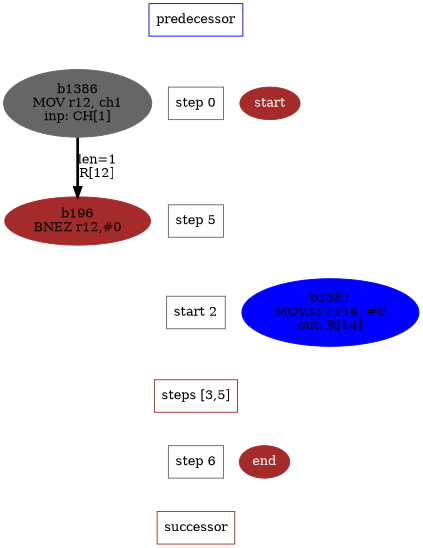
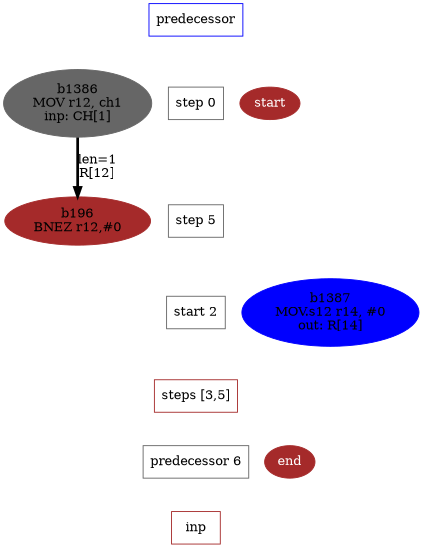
  digraph {
    fontname="DejaVu Serif"
    node [color=brown fontname="DejaVu Serif" shape=box]
    edge [fontname="DejaVu Serif" style=invis weight=9000]
    n1 [fontcolor=black label="b196\nBNEZ r12,#0" style=filled shape=""]
    n2 [color=gray40 label="step 5"]
    n3 [color=gray40 fontcolor=black label="b1386\nMOV r12, ch1\ninp: CH[1]" style=filled shape=""]
    n4 [color=gray40 label="step 0"]
    n5 [color=blue fontcolor=black label="b1387\nMOV.s12 r14, #0\nout: R[14]" style=filled shape=""]
    n6 [color=gray40 label="start 2"]
    n7 [fontcolor=white label=start style=filled shape=""]
    n8 [fontcolor=white label=end style=filled shape=""]
-   n9 [color=gray40 label="step 6"]
+   n9 [color=gray40 label="predecessor 6"]
    n10 [label="steps [3,5]"]
-   n11 [label=successor]
+   n11 [label=inp]
    n12 [color=blue label=predecessor]
    subgraph sub_1 {
      rank=same
      n1
      n2
    }
    subgraph sub_2 {
      rank=same
      n3
      n4
    }
    subgraph sub_3 {
      rank=same
      n5
      n6
    }
    subgraph sub_4 {
      rank=same
      n4
      n7
    }
    subgraph sub_5 {
      rank=same
      n8
      n9
    }
    n2 -> n6
    n3 -> n1 [color=black fontcolor=black label="len=1\nR[12]" penwidth=3 weight=1000 style=""]
    n4 -> n2
    n6 -> n10
    n9 -> n11
    n10 -> n9
    n12 -> n4
  }
